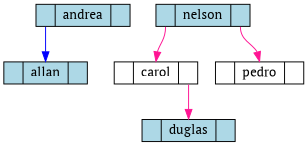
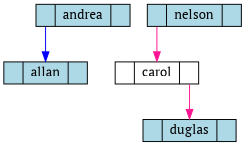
  digraph {
    fontname="PT Serif"
    node [fillcolor=lightblue fontname="PT Serif" shape=record style=filled]
    edge [color=deeppink fontname="PT Serif" headport=f1 tailport=f0]
    n1 [height=.1 label="<f0>|<f1>allan|<f2>"]
    n2 [height=.1 label="<f0>|<f1>andrea|<f2>"]
    n3 [height=.1 label="<f0>|<f1>nelson|<f2>"]
    n4 [fillcolor=white height=.1 label="<f0>|<f1>carol|<f2>"]
-   n5 [fillcolor=white height=.1 label="<f0>|<f1>pedro|<f2>"]
    n6 [height=.1 label="<f0>|<f1>duglas|<f2>"]
    n2 -> n1 [color=blue]
    n3 -> n4
-   n3 -> n5 [tailport=f2]
    n4 -> n6 [tailport=f2]
  }
